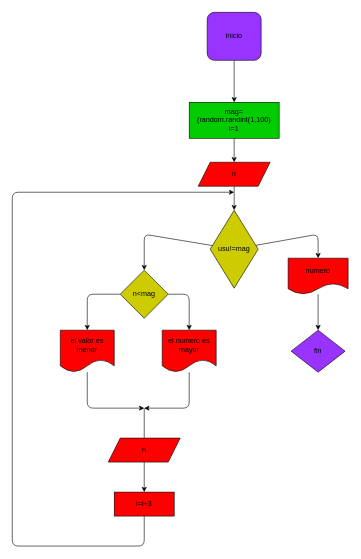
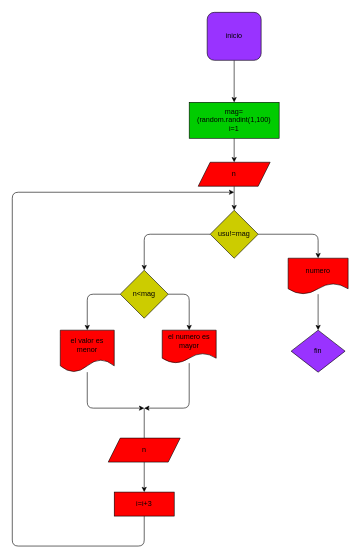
  <mxCell id="0" />
  <mxCell id="1" parent="0" />
  <mxCell id="2" style="edgeStyle=none;html=1;entryX=0.5;entryY=0;entryDx=0;entryDy=0;" edge="1" parent="1" source="3" target="5"><mxGeometry relative="1" as="geometry"><mxPoint x="375" y="160" as="targetPoint" /></mxGeometry></mxCell>
  <mxCell id="3" value="inicio" style="whiteSpace=wrap;html=1;fillColor=#9933FF;rounded=1;" vertex="1" parent="1"><mxGeometry x="345" width="90" height="80" as="geometry" y="20" /></mxCell>
  <mxCell id="4" style="edgeStyle=none;html=1;entryX=0.5;entryY=0;entryDx=0;entryDy=0;" edge="1" parent="1" source="5" target="16"><mxGeometry relative="1" as="geometry" /></mxCell>
  <mxCell id="5" value="mag=(random.randint(1,100)&lt;br&gt;i=1" style="whiteSpace=wrap;html=1;fillColor=#00CC00;" vertex="1" parent="1"><mxGeometry x="315" y="170" width="150" height="60" as="geometry" /></mxCell>
  <mxCell id="6" style="edgeStyle=none;html=1;entryX=0.5;entryY=0;entryDx=0;entryDy=0;" edge="1" parent="1" source="8" target="18"><mxGeometry relative="1" as="geometry"><Array as="points"><mxPoint x="530" y="390" /></Array></mxGeometry></mxCell>
  <mxCell id="7" style="edgeStyle=none;html=1;entryX=0.5;entryY=0;entryDx=0;entryDy=0;" edge="1" parent="1" source="8" target="12"><mxGeometry relative="1" as="geometry"><Array as="points"><mxPoint x="240" y="390" /></Array></mxGeometry></mxCell>
- <mxCell id="8" value="usu!=mag" style="rhombus;whiteSpace=wrap;html=1;fillColor=#CCCC00;" vertex="1" parent="1"><mxGeometry x="350" y="350" width="80" height="130" as="geometry" /></mxCell>
+ <mxCell id="8" value="usu!=mag" style="rhombus;whiteSpace=wrap;html=1;fillColor=#CCCC00;" vertex="1" parent="1"><mxGeometry x="350" y="350" width="80" height="80" as="geometry" /></mxCell>
  <mxCell id="9" value="fin" style="rhombus;whiteSpace=wrap;html=1;fillColor=#9933FF;" vertex="1" parent="1"><mxGeometry x="485" y="550" width="90" height="70" as="geometry" /></mxCell>
  <mxCell id="10" style="edgeStyle=none;html=1;entryX=0.5;entryY=0;entryDx=0;entryDy=0;" edge="1" parent="1" source="12" target="14"><mxGeometry relative="1" as="geometry"><Array as="points"><mxPoint x="315" y="490" /></Array></mxGeometry></mxCell>
  <mxCell id="11" style="edgeStyle=none;html=1;entryX=0.5;entryY=0;entryDx=0;entryDy=0;" edge="1" parent="1" source="12" target="20"><mxGeometry relative="1" as="geometry"><Array as="points"><mxPoint x="145" y="490" /></Array></mxGeometry></mxCell>
  <mxCell id="12" value="n&amp;lt;mag" style="rhombus;whiteSpace=wrap;html=1;fillColor=#CCCC00;" vertex="1" parent="1"><mxGeometry x="200" y="450" width="80" height="80" as="geometry" /></mxCell>
  <mxCell id="13" style="edgeStyle=none;html=1;" edge="1" parent="1" source="14"><mxGeometry relative="1" as="geometry"><mxPoint x="240" y="680" as="targetPoint" /><Array as="points"><mxPoint x="315" y="680" /></Array></mxGeometry></mxCell>
- <mxCell id="14" value="el numero es mayor" style="shape=document;whiteSpace=wrap;html=1;boundedLbl=1;fillColor=#FF0000;" vertex="1" parent="1"><mxGeometry x="270" y="550" width="90" height="70" as="geometry" /></mxCell>
+ <mxCell id="14" value="el numero es mayor" style="shape=document;whiteSpace=wrap;html=1;boundedLbl=1;fillColor=#FF0000;" vertex="1" parent="1"><mxGeometry x="270" y="550" width="90" height="55" as="geometry" /></mxCell>
  <mxCell id="15" style="edgeStyle=none;html=1;entryX=0.5;entryY=0;entryDx=0;entryDy=0;" edge="1" parent="1" source="16" target="8"><mxGeometry relative="1" as="geometry" /></mxCell>
  <mxCell id="16" value="n" style="shape=parallelogram;perimeter=parallelogramPerimeter;whiteSpace=wrap;html=1;fixedSize=1;fillColor=#FF0000;" vertex="1" parent="1"><mxGeometry x="330" y="270" width="120" height="40" as="geometry" /></mxCell>
  <mxCell id="17" style="edgeStyle=none;html=1;entryX=0.5;entryY=0;entryDx=0;entryDy=0;" edge="1" parent="1" source="18" target="9"><mxGeometry relative="1" as="geometry" /></mxCell>
  <mxCell id="18" value="numero" style="shape=document;whiteSpace=wrap;html=1;boundedLbl=1;fillColor=#FF0000;" vertex="1" parent="1"><mxGeometry x="480" y="430" width="100" height="60" as="geometry" /></mxCell>
  <mxCell id="19" style="edgeStyle=none;html=1;" edge="1" parent="1" source="20"><mxGeometry relative="1" as="geometry"><mxPoint x="240" y="680" as="targetPoint" /><Array as="points"><mxPoint x="145" y="680" /></Array></mxGeometry></mxCell>
  <mxCell id="20" value="el valor es menor" style="shape=document;whiteSpace=wrap;html=1;boundedLbl=1;fillColor=#FF0000;" vertex="1" parent="1"><mxGeometry x="100" y="550" width="90" height="70" as="geometry" /></mxCell>
  <mxCell id="21" value="" style="endArrow=none;html=1;" edge="1" parent="1"><mxGeometry width="50" height="50" relative="1" as="geometry"><mxPoint x="240" y="740" as="sourcePoint" /><mxPoint x="240" y="680" as="targetPoint" /></mxGeometry></mxCell>
  <mxCell id="22" style="edgeStyle=none;html=1;entryX=0.5;entryY=0;entryDx=0;entryDy=0;" edge="1" parent="1" source="23" target="25"><mxGeometry relative="1" as="geometry" /></mxCell>
  <mxCell id="23" value="n" style="shape=parallelogram;perimeter=parallelogramPerimeter;whiteSpace=wrap;html=1;fixedSize=1;fillColor=#FF0000;" vertex="1" parent="1"><mxGeometry x="180" y="730" width="120" height="40" as="geometry" /></mxCell>
  <mxCell id="24" style="edgeStyle=none;html=1;" edge="1" parent="1" source="25"><mxGeometry relative="1" as="geometry"><mxPoint x="390" y="320" as="targetPoint" /><Array as="points"><mxPoint x="240" y="910" /><mxPoint x="20" y="910" /><mxPoint x="20" y="320" /></Array></mxGeometry></mxCell>
  <mxCell id="25" value="i=i+3" style="whiteSpace=wrap;html=1;fillColor=#FF0000;" vertex="1" parent="1"><mxGeometry x="190" y="820" width="100" height="40" as="geometry" /></mxCell>
